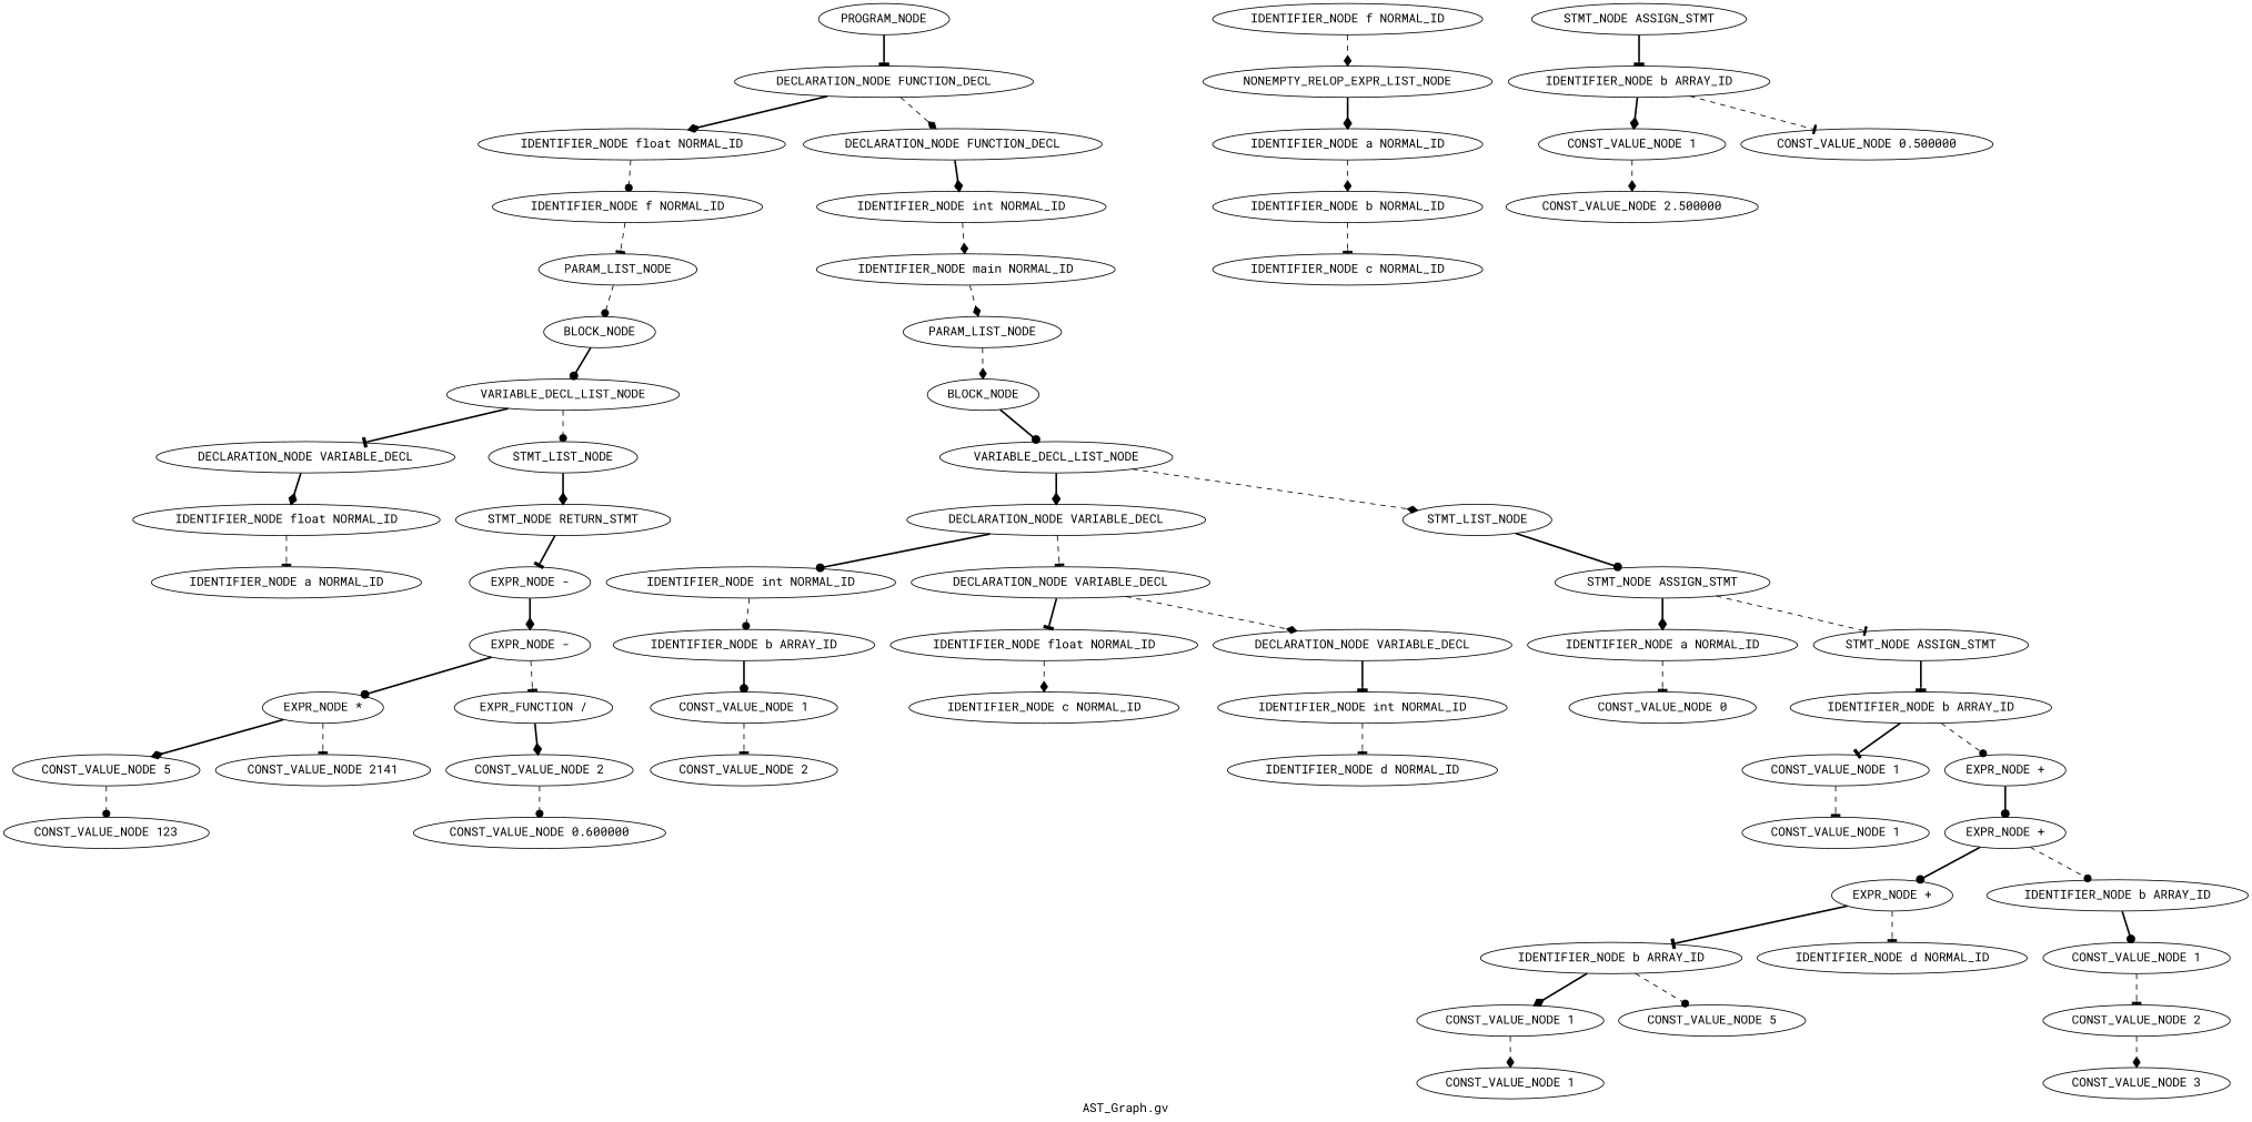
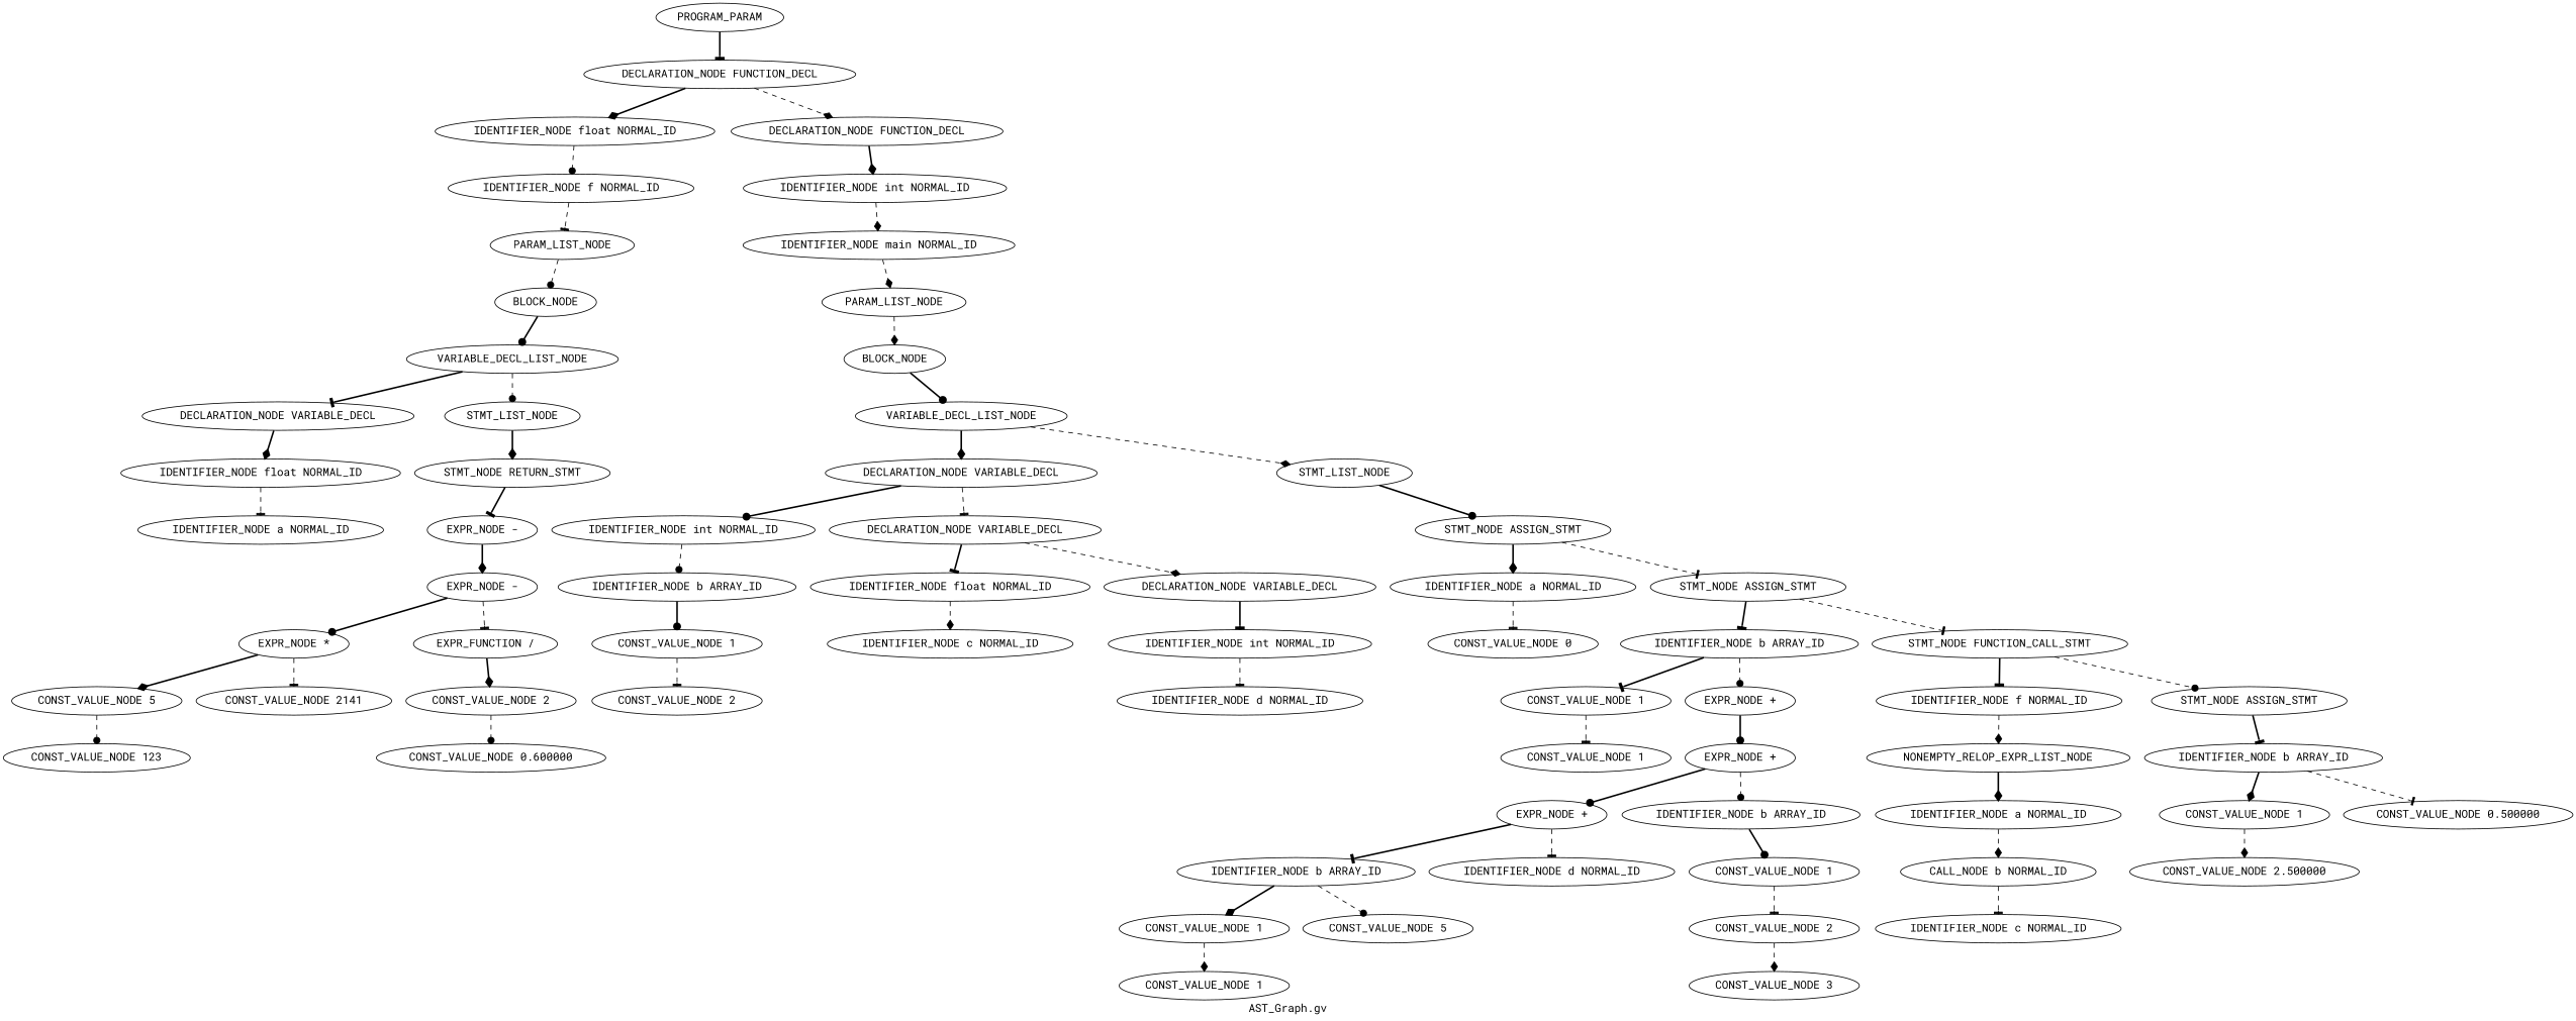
  digraph {
    fontname="Roboto Mono"
    label="AST_Graph.gv"
    node [fontname="Roboto Mono"]
    edge [arrowhead=tee fontname="Roboto Mono" style=dashed]
-   n1 [label=PROGRAM_NODE]
+   n1 [label=PROGRAM_PARAM]
    n2 [label="DECLARATION_NODE FUNCTION_DECL"]
    n3 [label="IDENTIFIER_NODE float NORMAL_ID"]
    n4 [label="DECLARATION_NODE FUNCTION_DECL"]
    n5 [label="IDENTIFIER_NODE f NORMAL_ID"]
    n6 [label="IDENTIFIER_NODE int NORMAL_ID"]
    n7 [label=PARAM_LIST_NODE]
    n8 [label=BLOCK_NODE]
    n9 [label=VARIABLE_DECL_LIST_NODE]
    n10 [label="DECLARATION_NODE VARIABLE_DECL"]
    n11 [label=STMT_LIST_NODE]
    n12 [label="IDENTIFIER_NODE float NORMAL_ID"]
    n13 [label="STMT_NODE RETURN_STMT"]
    n14 [label="IDENTIFIER_NODE a NORMAL_ID"]
    n15 [label="EXPR_NODE -"]
    n16 [label="EXPR_NODE -"]
    n17 [label="EXPR_NODE *"]
    n18 [label="EXPR_FUNCTION /"]
    n19 [label="CONST_VALUE_NODE 5"]
    n20 [label="CONST_VALUE_NODE 2141"]
    n21 [label="CONST_VALUE_NODE 2"]
    n22 [label="CONST_VALUE_NODE 123"]
    n23 [label="CONST_VALUE_NODE 0.600000"]
    n24 [label="IDENTIFIER_NODE main NORMAL_ID"]
    n25 [label=PARAM_LIST_NODE]
    n26 [label=BLOCK_NODE]
    n27 [label=VARIABLE_DECL_LIST_NODE]
    n28 [label="DECLARATION_NODE VARIABLE_DECL"]
    n29 [label=STMT_LIST_NODE]
    n30 [label="IDENTIFIER_NODE int NORMAL_ID"]
    n31 [label="DECLARATION_NODE VARIABLE_DECL"]
    n32 [label="STMT_NODE ASSIGN_STMT"]
    n33 [label="IDENTIFIER_NODE b ARRAY_ID"]
    n34 [label="IDENTIFIER_NODE float NORMAL_ID"]
    n35 [label="DECLARATION_NODE VARIABLE_DECL"]
    n36 [label="CONST_VALUE_NODE 1"]
    n37 [label="CONST_VALUE_NODE 2"]
    n38 [label="IDENTIFIER_NODE c NORMAL_ID"]
    n39 [label="IDENTIFIER_NODE int NORMAL_ID"]
    n40 [label="IDENTIFIER_NODE d NORMAL_ID"]
    n41 [label="IDENTIFIER_NODE a NORMAL_ID"]
    n42 [label="STMT_NODE ASSIGN_STMT"]
    n43 [label="CONST_VALUE_NODE 0"]
    n44 [label="IDENTIFIER_NODE b ARRAY_ID"]
+   n45 [label="STMT_NODE FUNCTION_CALL_STMT"]
    n46 [label="CONST_VALUE_NODE 1"]
    n47 [label="EXPR_NODE +"]
    n48 [label="IDENTIFIER_NODE f NORMAL_ID"]
    n49 [label="STMT_NODE ASSIGN_STMT"]
    n50 [label="CONST_VALUE_NODE 1"]
    n51 [label="EXPR_NODE +"]
    n52 [label="EXPR_NODE +"]
    n53 [label="IDENTIFIER_NODE b ARRAY_ID"]
    n54 [label="IDENTIFIER_NODE b ARRAY_ID"]
    n55 [label="IDENTIFIER_NODE d NORMAL_ID"]
    n56 [label="CONST_VALUE_NODE 1"]
    n57 [label="CONST_VALUE_NODE 1"]
    n58 [label="CONST_VALUE_NODE 5"]
    n59 [label="CONST_VALUE_NODE 1"]
    n60 [label="CONST_VALUE_NODE 2"]
    n61 [label="CONST_VALUE_NODE 3"]
    n62 [label=NONEMPTY_RELOP_EXPR_LIST_NODE]
    n63 [label="IDENTIFIER_NODE b ARRAY_ID"]
    n64 [label="IDENTIFIER_NODE a NORMAL_ID"]
-   n65 [label="IDENTIFIER_NODE b NORMAL_ID"]
+   n65 [label="CALL_NODE b NORMAL_ID"]
    n66 [label="IDENTIFIER_NODE c NORMAL_ID"]
    n67 [label="CONST_VALUE_NODE 1"]
    n68 [label="CONST_VALUE_NODE 0.500000"]
    n69 [label="CONST_VALUE_NODE 2.500000"]
    n1 -> n2 [style=bold]
    n2 -> n3 [arrowhead=diamond style=bold]
    n2 -> n4 [arrowhead=diamond]
    n3 -> n5 [arrowhead=dot]
    n4 -> n6 [arrowhead=diamond style=bold]
    n5 -> n7
    n6 -> n24 [arrowhead=diamond]
    n7 -> n8 [arrowhead=dot]
    n8 -> n9 [arrowhead=dot style=bold]
    n9 -> n10 [style=bold]
    n9 -> n11 [arrowhead=dot]
    n10 -> n12 [arrowhead=diamond style=bold]
    n11 -> n13 [arrowhead=diamond style=bold]
    n12 -> n14
    n13 -> n15 [style=bold]
    n15 -> n16 [arrowhead=diamond style=bold]
    n16 -> n17 [arrowhead=dot style=bold]
    n16 -> n18
    n17 -> n19 [arrowhead=diamond style=bold]
    n17 -> n20
    n18 -> n21 [arrowhead=diamond style=bold]
    n19 -> n22 [arrowhead=dot]
    n21 -> n23 [arrowhead=dot]
    n24 -> n25 [arrowhead=diamond]
    n25 -> n26 [arrowhead=diamond]
    n26 -> n27 [arrowhead=dot style=bold]
    n27 -> n28 [arrowhead=diamond style=bold]
    n27 -> n29 [arrowhead=diamond]
    n28 -> n30 [arrowhead=dot style=bold]
    n28 -> n31
    n29 -> n32 [arrowhead=dot style=bold]
    n30 -> n33 [arrowhead=dot]
    n31 -> n34 [style=bold]
    n31 -> n35 [arrowhead=diamond]
    n32 -> n41 [arrowhead=diamond style=bold]
    n32 -> n42
    n33 -> n36 [arrowhead=dot style=bold]
    n34 -> n38 [arrowhead=diamond]
    n35 -> n39 [style=bold]
    n36 -> n37
    n39 -> n40
    n41 -> n43
    n42 -> n44 [style=bold]
+   n42 -> n45
    n44 -> n46 [style=bold]
    n44 -> n47 [arrowhead=dot]
+   n45 -> n48 [style=bold]
+   n45 -> n49 [arrowhead=dot]
    n46 -> n50
    n47 -> n51 [arrowhead=dot style=bold]
    n48 -> n62 [arrowhead=diamond]
    n49 -> n63 [style=bold]
    n51 -> n52 [arrowhead=dot style=bold]
    n51 -> n53 [arrowhead=dot]
    n52 -> n54 [style=bold]
    n52 -> n55
    n53 -> n56 [arrowhead=dot style=bold]
    n54 -> n57 [arrowhead=diamond style=bold]
    n54 -> n58 [arrowhead=dot]
    n56 -> n60
    n57 -> n59 [arrowhead=diamond]
    n60 -> n61 [arrowhead=diamond]
    n62 -> n64 [arrowhead=diamond style=bold]
    n63 -> n67 [arrowhead=diamond style=bold]
    n63 -> n68
    n64 -> n65 [arrowhead=diamond]
    n65 -> n66
    n67 -> n69 [arrowhead=diamond]
  }
